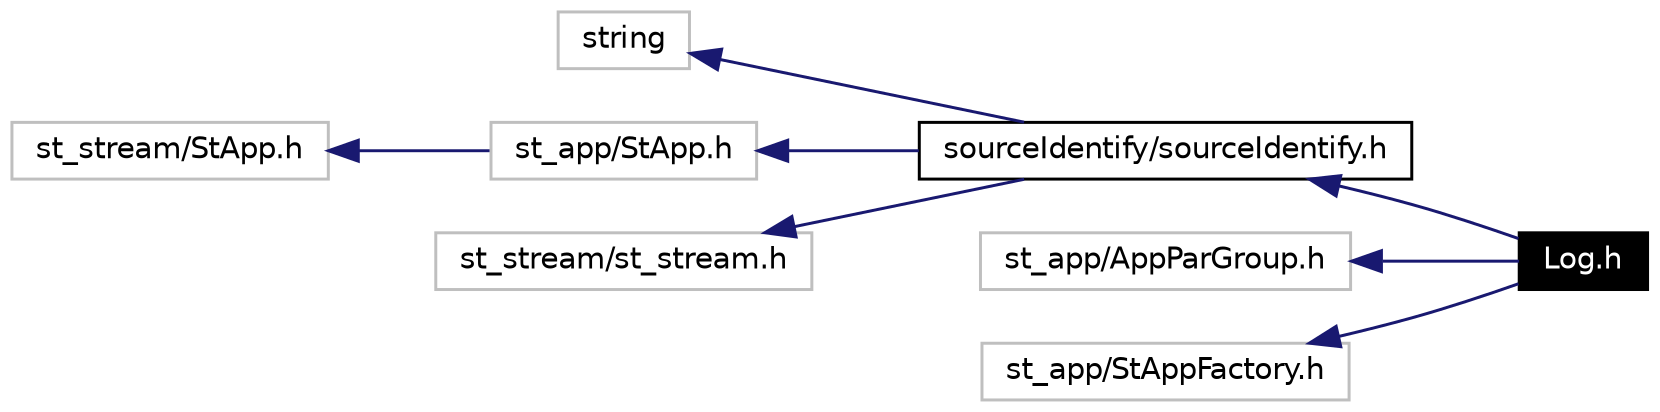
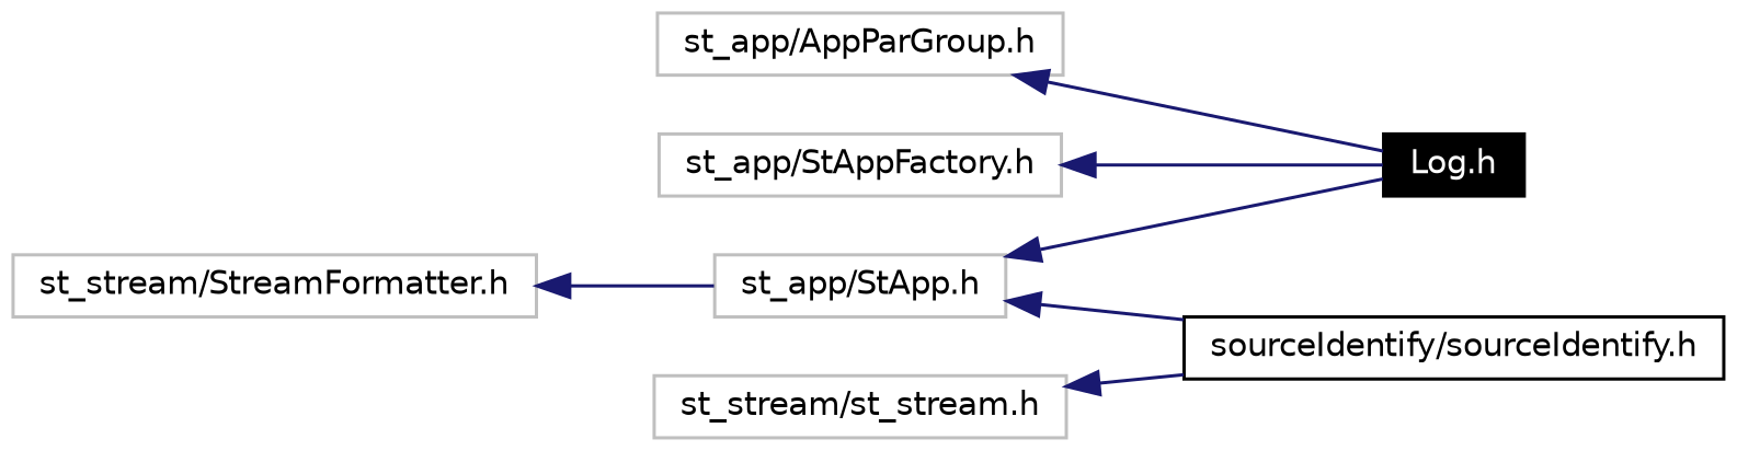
  digraph {
    fontname="DejaVu Sans"
    rankdir=LR
    node [color=grey75 fontname="DejaVu Sans" fontsize=10 shape=box]
    edge [color=midnightblue dir=back fontname="DejaVu Sans" fontsize=10 style=solid]
    n1 [color=black fontcolor=white height=0.2 label="Log.h" style=filled width=0.4]
    n2 [color=black height=0.2 label="sourceIdentify/sourceIdentify.h" width=0.4]
-   n3 [height=0.2 label=string width=0.4]
    n4 [height=0.2 label="st_app/AppParGroup.h" width=0.4]
    n5 [height=0.2 label="st_app/StApp.h" width=0.4]
    n6 [height=0.2 label="st_app/StAppFactory.h" width=0.4]
-   n7 [height=0.2 label="st_stream/StApp.h" width=0.4]
+   n7 [height=0.2 label="st_stream/StreamFormatter.h" width=0.4]
    n8 [height=0.2 label="st_stream/st_stream.h" width=0.4]
-   n2 -> n1
-   n3 -> n2
+   n5 -> n1
    n4 -> n1
    n5 -> n2
    n6 -> n1
    n7 -> n5
    n8 -> n2
  }
